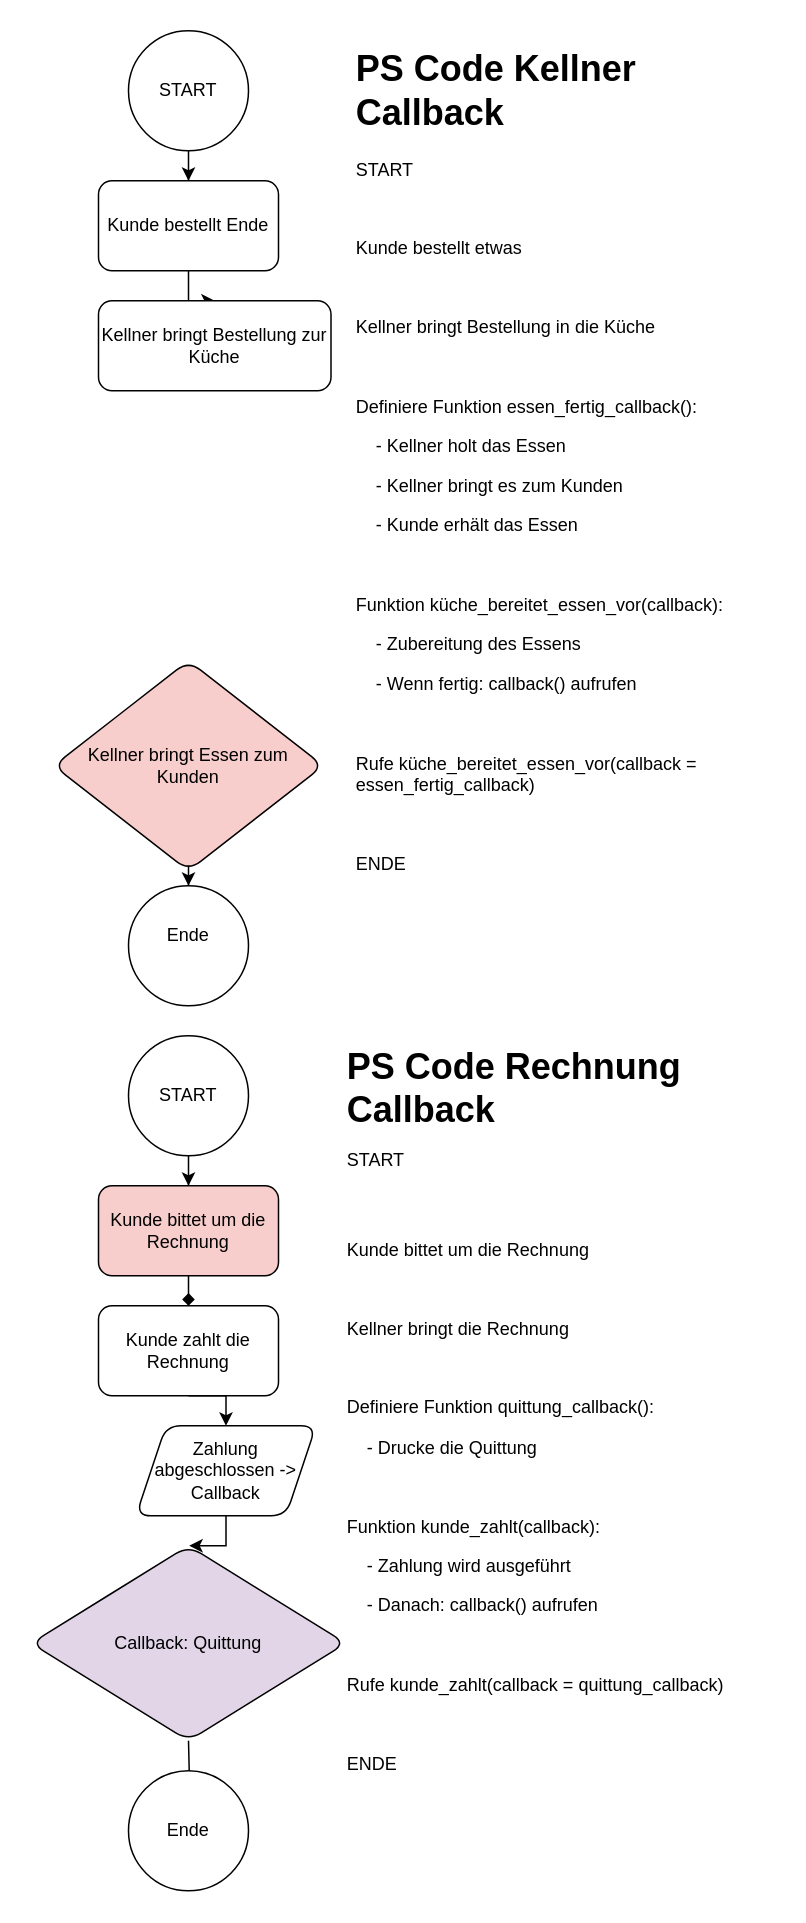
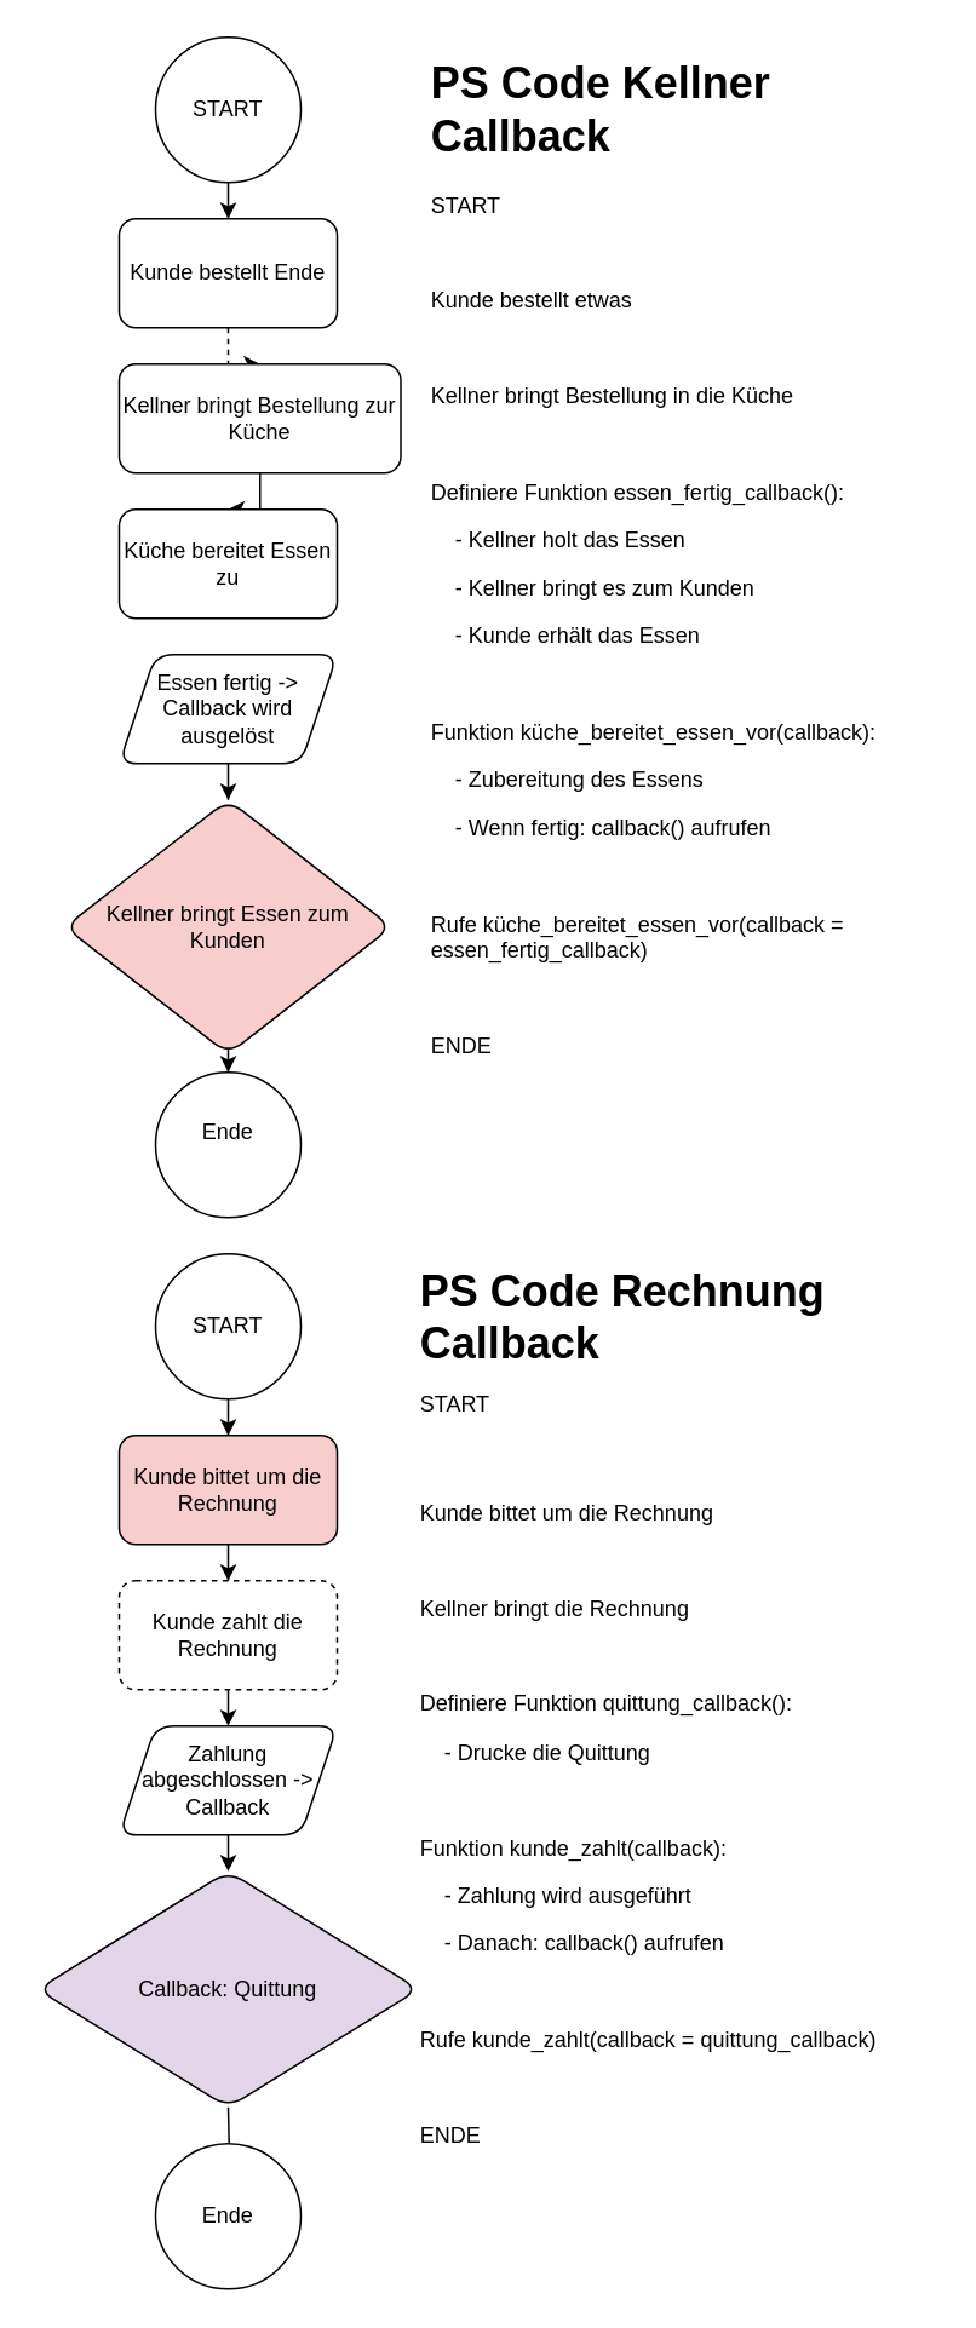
  <mxCell id="0" />
  <mxCell id="1" parent="0" />
  <mxCell id="2" value="" style="edgeStyle=orthogonalEdgeStyle;rounded=0;orthogonalLoop=1;jettySize=auto;html=1;" edge="1" parent="1" source="3" target="5"><mxGeometry relative="1" as="geometry" /></mxCell>
  <mxCell id="3" value="START" style="ellipse;whiteSpace=wrap;html=1;aspect=fixed;" vertex="1" parent="1"><mxGeometry x="85" y="20" width="80" height="80" as="geometry" /></mxCell>
- <mxCell id="4" value="" style="edgeStyle=orthogonalEdgeStyle;rounded=0;orthogonalLoop=1;jettySize=auto;html=1;" edge="1" parent="1" source="5" target="7"><mxGeometry relative="1" as="geometry" /></mxCell>
+ <mxCell id="4" value="" style="edgeStyle=orthogonalEdgeStyle;rounded=0;orthogonalLoop=1;jettySize=auto;html=1;dashed=1;" edge="1" parent="1" source="5" target="7"><mxGeometry relative="1" as="geometry" /></mxCell>
  <mxCell id="5" value="Kunde bestellt Ende" style="rounded=1;whiteSpace=wrap;html=1;" vertex="1" parent="1"><mxGeometry x="65" y="120" width="120" height="60" as="geometry" /></mxCell>
+ <mxCell id="6" value="" style="edgeStyle=orthogonalEdgeStyle;rounded=0;orthogonalLoop=1;jettySize=auto;html=1;" edge="1" parent="1" source="7" target="8"><mxGeometry relative="1" as="geometry" /></mxCell>
  <mxCell id="7" value="Kellner bringt Bestellung zur Küche" style="whiteSpace=wrap;html=1;rounded=1;" vertex="1" parent="1"><mxGeometry x="65" y="200" width="155" height="60" as="geometry" /></mxCell>
+ <mxCell id="8" value="Küche bereitet Essen zu" style="whiteSpace=wrap;html=1;rounded=1;" vertex="1" parent="1"><mxGeometry x="65" y="280" width="120" height="60" as="geometry" /></mxCell>
+ <mxCell id="9" value="" style="edgeStyle=orthogonalEdgeStyle;rounded=0;orthogonalLoop=1;jettySize=auto;html=1;" edge="1" parent="1" source="10" target="12"><mxGeometry relative="1" as="geometry" /></mxCell>
+ <mxCell id="10" value="Essen fertig -&amp;gt; Callback wird ausgelöst" style="shape=parallelogram;perimeter=parallelogramPerimeter;whiteSpace=wrap;html=1;fixedSize=1;rounded=1;" vertex="1" parent="1"><mxGeometry x="65" y="360" width="120" height="60" as="geometry" /></mxCell>
  <mxCell id="11" value="" style="edgeStyle=orthogonalEdgeStyle;rounded=0;orthogonalLoop=1;jettySize=auto;html=1;" edge="1" parent="1" source="12" target="13"><mxGeometry relative="1" as="geometry" /></mxCell>
  <mxCell id="12" value="Kellner bringt Essen zum Kunden" style="rhombus;whiteSpace=wrap;html=1;rounded=1;fillColor=#f8cecc;" vertex="1" parent="1"><mxGeometry x="35" y="440" width="180" height="140" as="geometry" /></mxCell>
  <mxCell id="13" value="Ende&lt;div&gt;&lt;br&gt;&lt;/div&gt;" style="ellipse;whiteSpace=wrap;html=1;rounded=1;" vertex="1" parent="1"><mxGeometry x="85" y="590" width="80" height="80" as="geometry" /></mxCell>
  <mxCell id="14" value="&lt;h1 style=&quot;margin-top: 0px;&quot;&gt;PS Code Kellner Callback&lt;/h1&gt;&lt;p&gt;&lt;span style=&quot;background-color: transparent;&quot;&gt;START&lt;/span&gt;&lt;/p&gt;&lt;p&gt;&lt;br&gt;&lt;/p&gt;&lt;p&gt;Kunde bestellt etwas&lt;/p&gt;&lt;p&gt;&lt;br&gt;&lt;/p&gt;&lt;p&gt;Kellner bringt Bestellung in die Küche&lt;/p&gt;&lt;p&gt;&lt;br&gt;&lt;/p&gt;&lt;p&gt;Definiere Funktion essen_fertig_callback():&lt;/p&gt;&lt;p&gt;&amp;nbsp; &amp;nbsp; - Kellner holt das Essen&lt;/p&gt;&lt;p&gt;&amp;nbsp; &amp;nbsp; - Kellner bringt es zum Kunden&lt;/p&gt;&lt;p&gt;&amp;nbsp; &amp;nbsp; - Kunde erhält das Essen&lt;/p&gt;&lt;p&gt;&lt;br&gt;&lt;/p&gt;&lt;p&gt;Funktion küche_bereitet_essen_vor(callback):&lt;/p&gt;&lt;p&gt;&amp;nbsp; &amp;nbsp; - Zubereitung des Essens&lt;/p&gt;&lt;p&gt;&amp;nbsp; &amp;nbsp; - Wenn fertig: callback() aufrufen&lt;/p&gt;&lt;p&gt;&lt;br&gt;&lt;/p&gt;&lt;p&gt;Rufe küche_bereitet_essen_vor(callback = essen_fertig_callback)&lt;/p&gt;&lt;p&gt;&lt;br&gt;&lt;/p&gt;&lt;p&gt;ENDE&lt;/p&gt;&lt;div&gt;&lt;br&gt;&lt;/div&gt;" style="text;html=1;whiteSpace=wrap;overflow=hidden;rounded=0;" vertex="1" parent="1"><mxGeometry x="235" y="25" width="280" height="570" as="geometry" /></mxCell>
  <mxCell id="15" value="&lt;h1 style=&quot;margin-top: 0px;&quot;&gt;&lt;span style=&quot;background-color: transparent; color: light-dark(rgb(0, 0, 0), rgb(255, 255, 255));&quot;&gt;PS Code Rechnung Callback&lt;br&gt;&lt;/span&gt;&lt;span style=&quot;background-color: transparent; color: light-dark(rgb(0, 0, 0), rgb(255, 255, 255)); font-size: 12px; font-weight: normal;&quot;&gt;START&lt;/span&gt;&lt;/h1&gt;&lt;p&gt;&lt;br&gt;&lt;/p&gt;&lt;p&gt;Kunde bittet um die Rechnung&lt;/p&gt;&lt;p&gt;&lt;br&gt;&lt;/p&gt;&lt;p&gt;Kellner bringt die Rechnung&lt;/p&gt;&lt;p&gt;&lt;br&gt;&lt;/p&gt;&lt;p&gt;Definiere Funktion quittung_callback():&lt;/p&gt;&lt;p&gt;&amp;nbsp; &amp;nbsp; - Drucke die Quittung&lt;/p&gt;&lt;p&gt;&lt;br&gt;&lt;/p&gt;&lt;p&gt;Funktion kunde_zahlt(callback):&lt;/p&gt;&lt;p&gt;&amp;nbsp; &amp;nbsp; - Zahlung wird ausgeführt&lt;/p&gt;&lt;p&gt;&amp;nbsp; &amp;nbsp; - Danach: callback() aufrufen&lt;/p&gt;&lt;p&gt;&lt;br&gt;&lt;/p&gt;&lt;p&gt;Rufe kunde_zahlt(callback = quittung_callback)&lt;/p&gt;&lt;p&gt;&lt;br&gt;&lt;/p&gt;&lt;p&gt;ENDE&lt;/p&gt;&lt;div&gt;&lt;br&gt;&lt;/div&gt;" style="text;html=1;whiteSpace=wrap;overflow=hidden;rounded=0;" vertex="1" parent="1"><mxGeometry x="229" y="690" width="286" height="550" as="geometry" /></mxCell>
  <mxCell id="16" value="" style="edgeStyle=orthogonalEdgeStyle;rounded=0;orthogonalLoop=1;jettySize=auto;html=1;" edge="1" parent="1" source="17" target="19"><mxGeometry relative="1" as="geometry" /></mxCell>
  <mxCell id="17" value="START" style="ellipse;whiteSpace=wrap;html=1;aspect=fixed;" vertex="1" parent="1"><mxGeometry x="85" y="690" width="80" height="80" as="geometry" /></mxCell>
- <mxCell id="18" value="" style="edgeStyle=orthogonalEdgeStyle;rounded=0;orthogonalLoop=1;jettySize=auto;html=1;endArrow=diamond;" edge="1" parent="1" source="19" target="21"><mxGeometry relative="1" as="geometry" /></mxCell>
+ <mxCell id="18" value="" style="edgeStyle=orthogonalEdgeStyle;rounded=0;orthogonalLoop=1;jettySize=auto;html=1;" edge="1" parent="1" source="19" target="21"><mxGeometry relative="1" as="geometry" /></mxCell>
  <mxCell id="19" value="Kunde bittet um die Rechnung" style="rounded=1;whiteSpace=wrap;html=1;fillColor=#f8cecc;" vertex="1" parent="1"><mxGeometry x="65" y="790" width="120" height="60" as="geometry" /></mxCell>
  <mxCell id="20" style="edgeStyle=orthogonalEdgeStyle;rounded=0;orthogonalLoop=1;jettySize=auto;html=1;exitX=0.5;exitY=1;exitDx=0;exitDy=0;entryX=0.5;entryY=0;entryDx=0;entryDy=0;" edge="1" parent="1" source="21" target="23"><mxGeometry relative="1" as="geometry" /></mxCell>
- <mxCell id="21" value="Kunde zahlt die Rechnung" style="rounded=1;whiteSpace=wrap;html=1;" vertex="1" parent="1"><mxGeometry x="65" y="870" width="120" height="60" as="geometry" /></mxCell>
+ <mxCell id="21" value="Kunde zahlt die Rechnung" style="rounded=1;whiteSpace=wrap;html=1;dashed=1;" vertex="1" parent="1"><mxGeometry x="65" y="870" width="120" height="60" as="geometry" /></mxCell>
  <mxCell id="22" value="" style="edgeStyle=orthogonalEdgeStyle;rounded=0;orthogonalLoop=1;jettySize=auto;html=1;" edge="1" parent="1" source="23"><mxGeometry relative="1" as="geometry"><mxPoint x="125" y="1030" as="targetPoint" /></mxGeometry></mxCell>
- <mxCell id="23" value="Zahlung abgeschlossen -&amp;gt; Callback" style="shape=parallelogram;perimeter=parallelogramPerimeter;whiteSpace=wrap;html=1;fixedSize=1;rounded=1;" vertex="1" parent="1"><mxGeometry x="90" y="950" width="120" height="60" as="geometry" /></mxCell>
+ <mxCell id="23" value="Zahlung abgeschlossen -&amp;gt; Callback" style="shape=parallelogram;perimeter=parallelogramPerimeter;whiteSpace=wrap;html=1;fixedSize=1;rounded=1;" vertex="1" parent="1"><mxGeometry x="65" y="950" width="120" height="60" as="geometry" /></mxCell>
  <mxCell id="24" value="" style="edgeStyle=orthogonalEdgeStyle;rounded=0;orthogonalLoop=1;jettySize=auto;html=1;" edge="1" parent="1" target="26"><mxGeometry relative="1" as="geometry"><mxPoint x="125" y="1160" as="sourcePoint" /></mxGeometry></mxCell>
  <mxCell id="25" value="Callback: Quittung" style="rhombus;whiteSpace=wrap;html=1;rounded=1;fillColor=#e1d5e7;" vertex="1" parent="1"><mxGeometry x="20" y="1030" width="210" height="130" as="geometry" /></mxCell>
  <mxCell id="26" value="Ende" style="ellipse;whiteSpace=wrap;html=1;rounded=1;" vertex="1" parent="1"><mxGeometry x="85" y="1180" width="80" height="80" as="geometry" /></mxCell>
